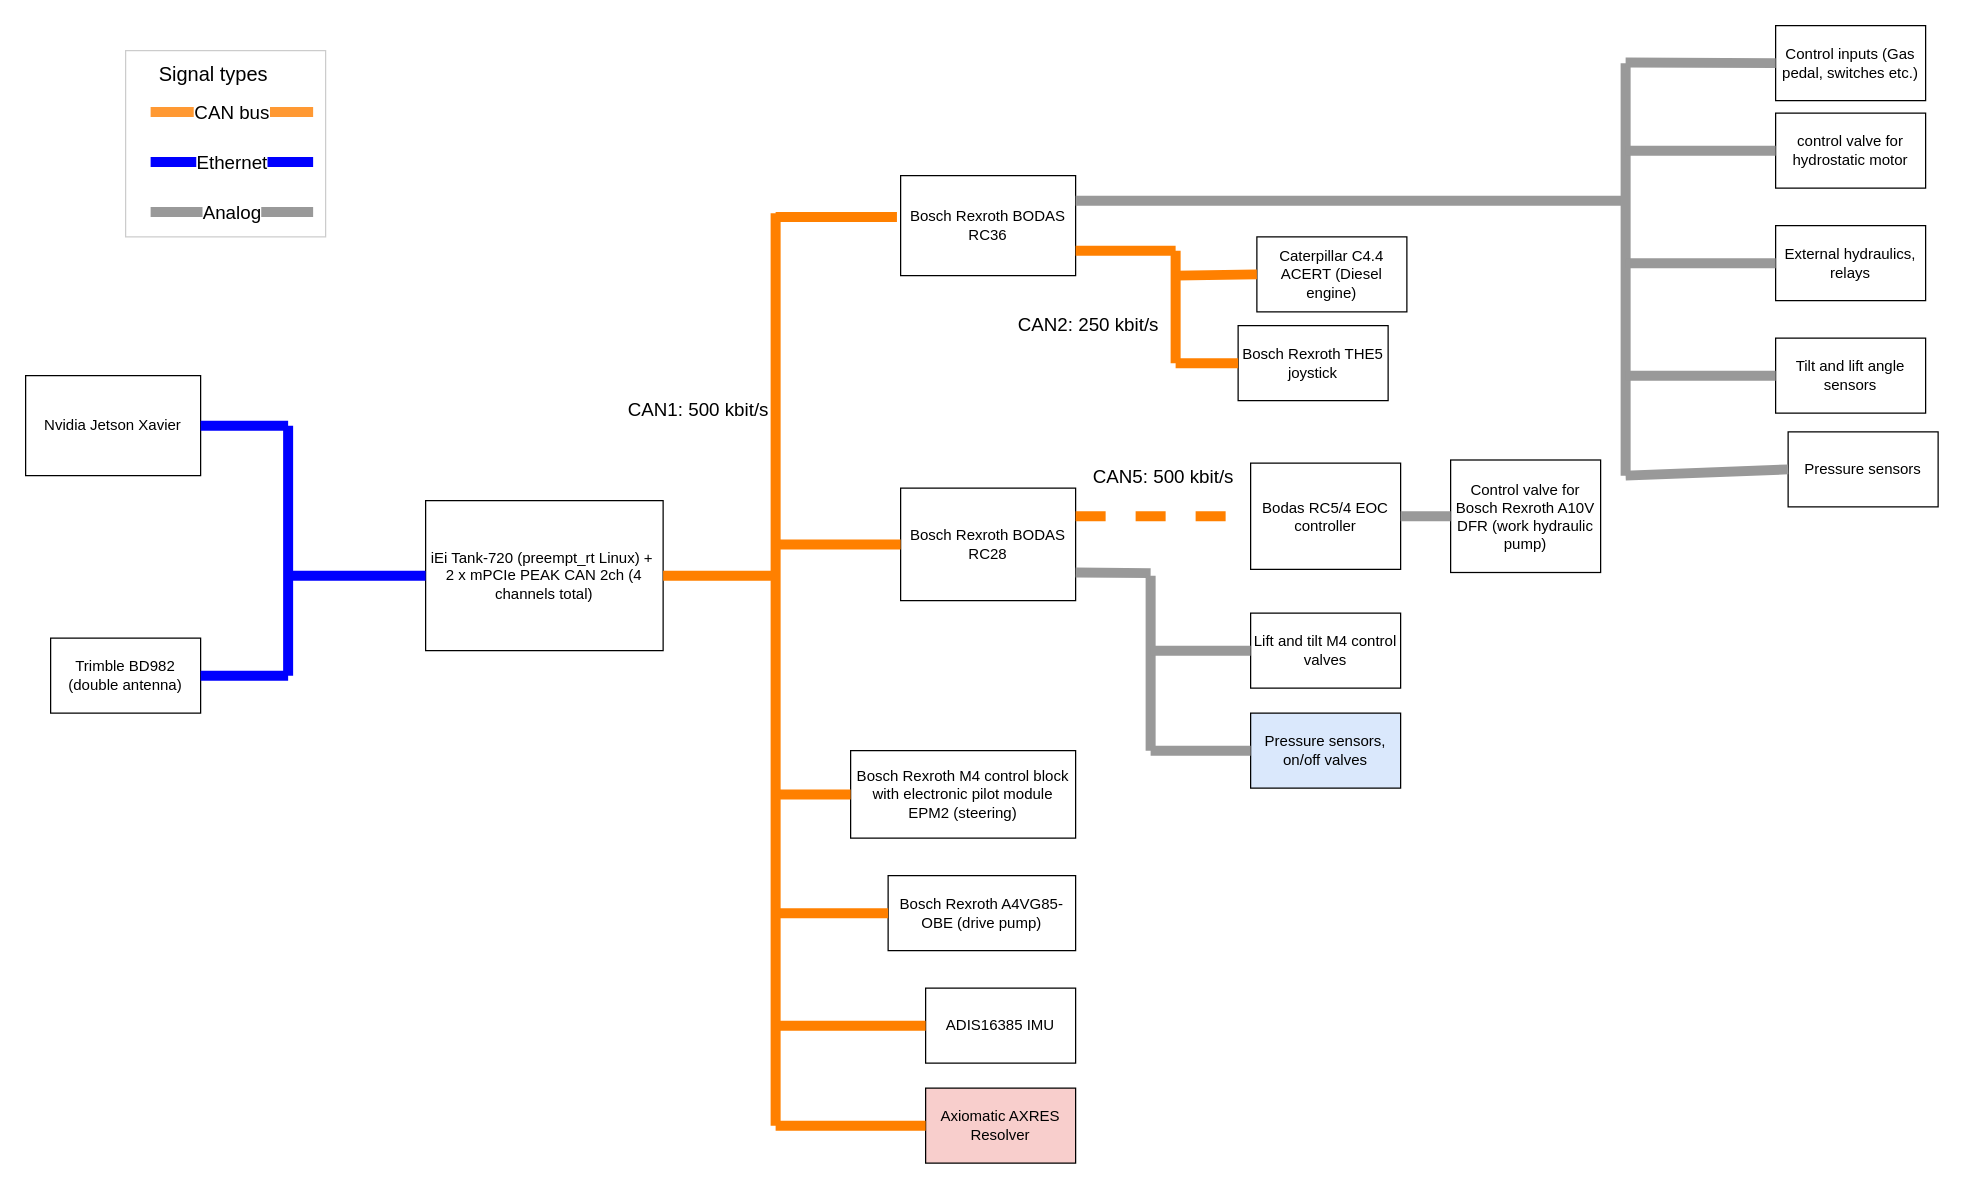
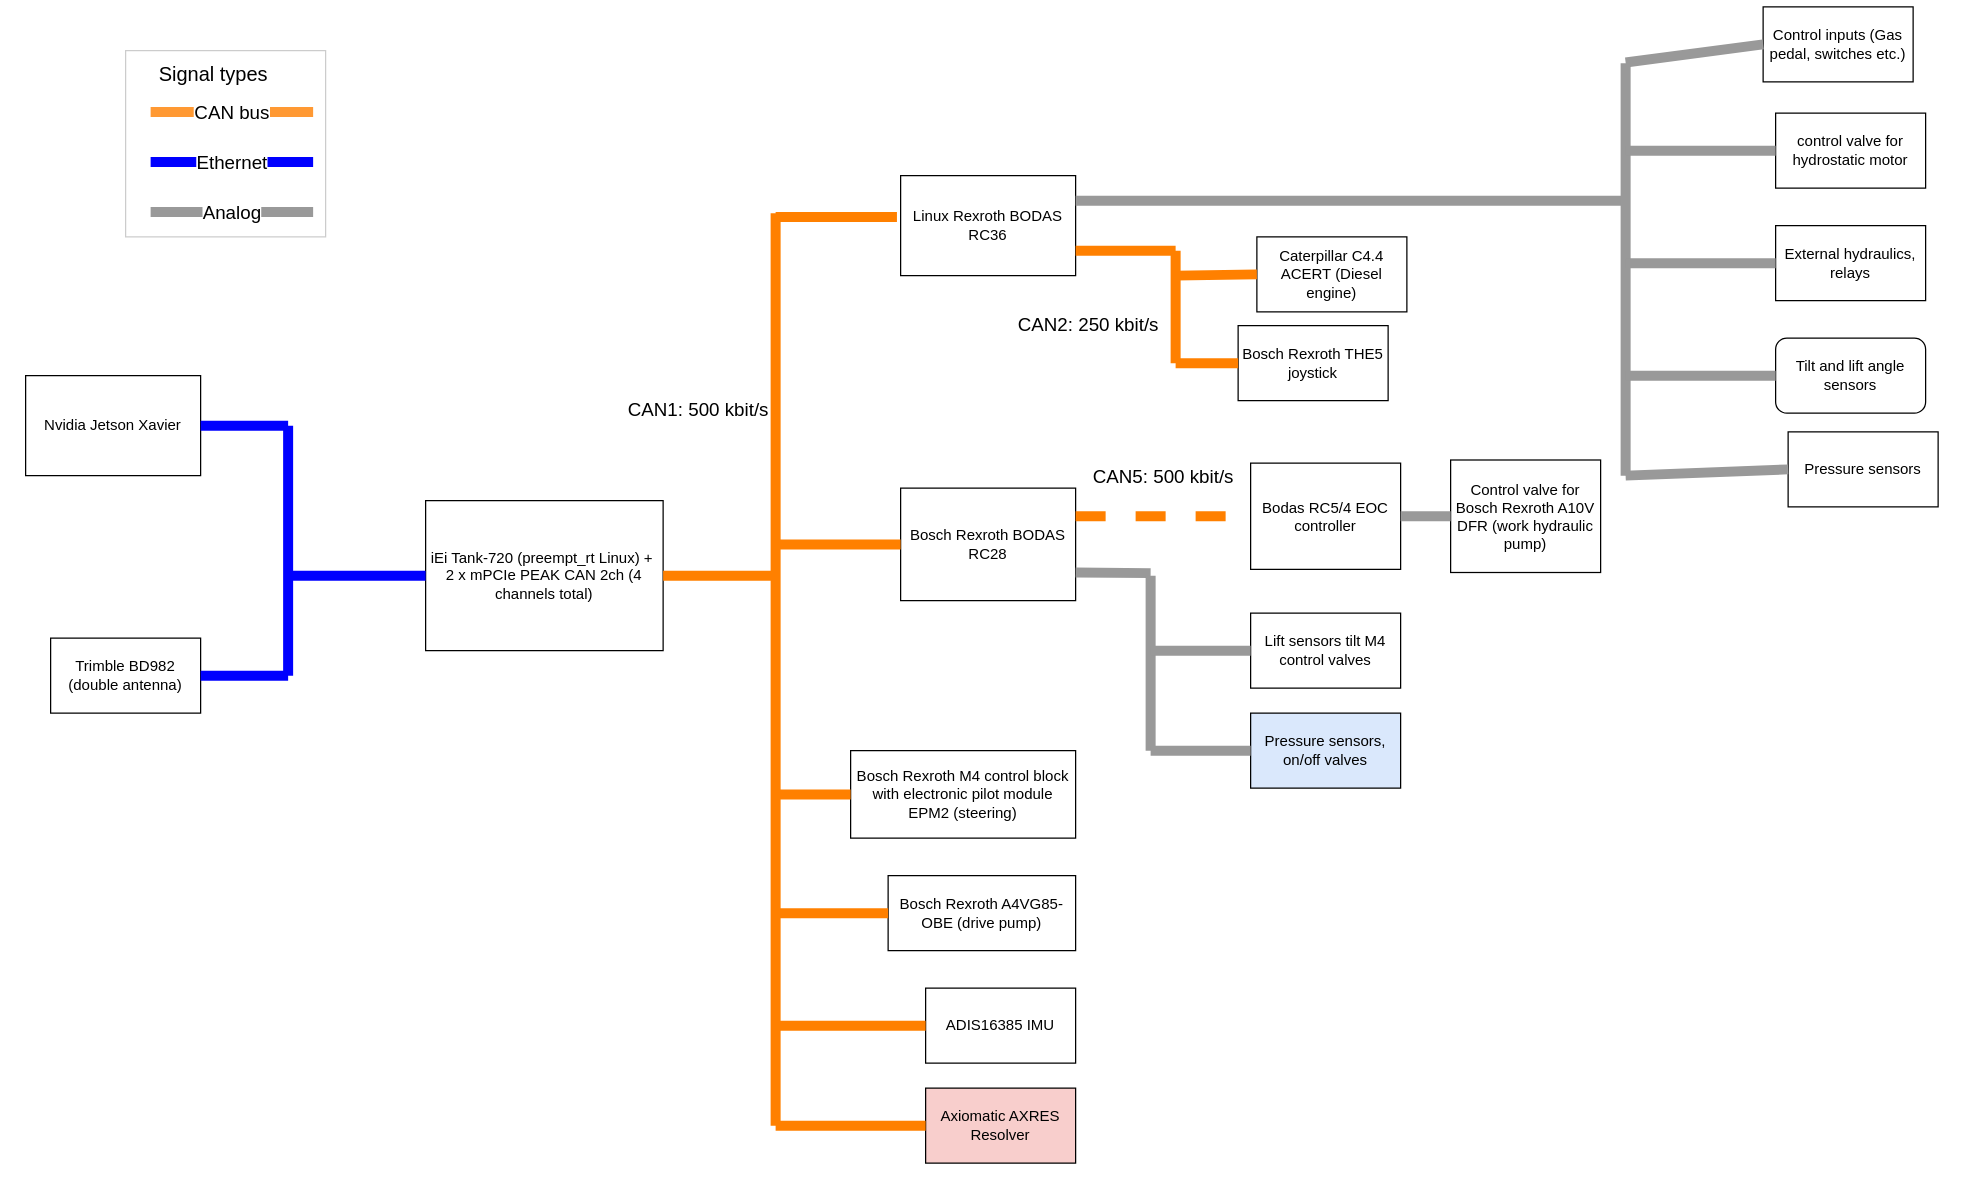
  <mxCell id="0" />
  <mxCell id="1" parent="0" />
- <mxCell id="2" value="Bosch Rexroth BODAS RC36" style="rounded=0;whiteSpace=wrap;html=1;" parent="1" vertex="1"><mxGeometry x="720" y="140" width="140" height="80" as="geometry" /></mxCell>
+ <mxCell id="2" value="Linux Rexroth BODAS RC36" style="rounded=0;whiteSpace=wrap;html=1;" parent="1" vertex="1"><mxGeometry x="720" y="140" width="140" height="80" as="geometry" /></mxCell>
  <mxCell id="3" style="edgeStyle=orthogonalEdgeStyle;rounded=0;orthogonalLoop=1;jettySize=auto;html=1;exitX=0.5;exitY=1;exitDx=0;exitDy=0;" parent="1" source="2" target="2" edge="1"><mxGeometry relative="1" as="geometry" /></mxCell>
  <mxCell id="4" value="Bosch Rexroth BODAS RC28" style="rounded=0;whiteSpace=wrap;html=1;" parent="1" vertex="1"><mxGeometry x="720" y="390" width="140" height="90" as="geometry" /></mxCell>
  <mxCell id="5" value="Nvidia Jetson Xavier" style="rounded=0;whiteSpace=wrap;html=1;" parent="1" vertex="1"><mxGeometry x="20" y="300" width="140" height="80" as="geometry" /></mxCell>
  <mxCell id="6" value="Bosch Rexroth M4 control block with electronic pilot module EPM2 (steering)" style="rounded=0;whiteSpace=wrap;html=1;" parent="1" vertex="1"><mxGeometry x="680" y="600" width="180" height="70" as="geometry" /></mxCell>
  <mxCell id="7" value="iEi Tank-720 (preempt_rt Linux) +&amp;nbsp; 2 x mPCIe PEAK CAN 2ch (4 channels total)" style="rounded=0;whiteSpace=wrap;html=1;" parent="1" vertex="1"><mxGeometry x="340" y="400" width="190" height="120" as="geometry" /></mxCell>
  <mxCell id="8" value="Caterpillar C4.4 ACERT (Diesel engine)" style="rounded=0;whiteSpace=wrap;html=1;" parent="1" vertex="1"><mxGeometry x="1005" y="189" width="120" height="60" as="geometry" /></mxCell>
  <mxCell id="9" value="ADIS16385 IMU" style="rounded=0;whiteSpace=wrap;html=1;" parent="1" vertex="1"><mxGeometry x="740" y="790" width="120" height="60" as="geometry" /></mxCell>
  <mxCell id="10" value="Trimble BD982 (double antenna)" style="rounded=0;whiteSpace=wrap;html=1;" parent="1" vertex="1"><mxGeometry x="40" y="510" width="120" height="60" as="geometry" /></mxCell>
  <mxCell id="11" value="Axiomatic AXRES Resolver" style="rounded=0;whiteSpace=wrap;html=1;fillColor=#f8cecc;" parent="1" vertex="1"><mxGeometry x="740" y="870" width="120" height="60" as="geometry" /></mxCell>
  <mxCell id="12" value="Bosch Rexroth A4VG85-OBE (drive pump)" style="rounded=0;whiteSpace=wrap;html=1;" parent="1" vertex="1"><mxGeometry x="710" y="700" width="150" height="60" as="geometry" /></mxCell>
  <mxCell id="13" value="Bosch Rexroth THE5 joystick" style="rounded=0;whiteSpace=wrap;html=1;" parent="1" vertex="1"><mxGeometry x="990" y="260" width="120" height="60" as="geometry" /></mxCell>
  <mxCell id="14" value="Bodas RC5/4 EOC controller" style="rounded=0;whiteSpace=wrap;html=1;" parent="1" vertex="1"><mxGeometry x="1000" y="370" width="120" height="85" as="geometry" /></mxCell>
- <mxCell id="15" value="Control inputs (Gas pedal, switches etc.)" style="rounded=0;whiteSpace=wrap;html=1;" parent="1" vertex="1"><mxGeometry x="1420" y="20" width="120" height="60" as="geometry" /></mxCell>
+ <mxCell id="15" value="Control inputs (Gas pedal, switches etc.)" style="rounded=0;whiteSpace=wrap;html=1;" parent="1" vertex="1"><mxGeometry x="1410" y="5" width="120" height="60" as="geometry" /></mxCell>
  <mxCell id="16" value="External hydraulics, relays" style="rounded=0;whiteSpace=wrap;html=1;" parent="1" vertex="1"><mxGeometry x="1420" y="180" width="120" height="60" as="geometry" /></mxCell>
  <mxCell id="17" value="control valve for hydrostatic motor" style="rounded=0;whiteSpace=wrap;html=1;" parent="1" vertex="1"><mxGeometry x="1420" y="90" width="120" height="60" as="geometry" /></mxCell>
- <mxCell id="18" value="Tilt and lift angle sensors" style="rounded=0;whiteSpace=wrap;html=1;" parent="1" vertex="1"><mxGeometry x="1420" y="270" width="120" height="60" as="geometry" /></mxCell>
+ <mxCell id="18" value="Tilt and lift angle sensors" style="whiteSpace=wrap;html=1;rounded=1;" parent="1" vertex="1"><mxGeometry x="1420" y="270" width="120" height="60" as="geometry" /></mxCell>
  <mxCell id="19" value="Control valve for Bosch Rexroth A10V DFR (work hydraulic pump)" style="rounded=0;whiteSpace=wrap;html=1;" parent="1" vertex="1"><mxGeometry x="1160" y="367.5" width="120" height="90" as="geometry" /></mxCell>
- <mxCell id="20" value="Lift and tilt M4 control valves" style="rounded=0;whiteSpace=wrap;html=1;" parent="1" vertex="1"><mxGeometry x="1000" y="490" width="120" height="60" as="geometry" /></mxCell>
+ <mxCell id="20" value="Lift sensors tilt M4 control valves" style="rounded=0;whiteSpace=wrap;html=1;" parent="1" vertex="1"><mxGeometry x="1000" y="490" width="120" height="60" as="geometry" /></mxCell>
  <mxCell id="21" value="Pressure sensors, on/off valves" style="rounded=0;whiteSpace=wrap;html=1;fillColor=#dae8fc;" parent="1" vertex="1"><mxGeometry x="1000" y="570" width="120" height="60" as="geometry" /></mxCell>
  <mxCell id="22" value="Pressure sensors" style="rounded=0;whiteSpace=wrap;html=1;" vertex="1" parent="1"><mxGeometry x="1430" y="345" width="120" height="60" as="geometry" /></mxCell>
  <mxCell id="23" value="&lt;font style=&quot;font-size: 15px&quot;&gt;CAN bus&lt;/font&gt;" style="endArrow=none;html=1;strokeColor=#FF9933;strokeWidth=8;" edge="1" parent="1"><mxGeometry width="50" height="50" relative="1" as="geometry"><mxPoint x="120" y="89" as="sourcePoint" /><mxPoint x="250" y="89" as="targetPoint" /><Array as="points" /></mxGeometry></mxCell>
  <mxCell id="24" value="" style="rounded=0;whiteSpace=wrap;html=1;glass=0;opacity=20;fillColor=none;" vertex="1" parent="1"><mxGeometry x="100" y="40" width="160" height="149" as="geometry" /></mxCell>
  <mxCell id="25" value="&lt;font style=&quot;font-size: 15px&quot;&gt;Ethernet&lt;/font&gt;" style="endArrow=none;html=1;strokeColor=#0000FF;strokeWidth=8;" edge="1" parent="1"><mxGeometry width="50" height="50" relative="1" as="geometry"><mxPoint x="120" y="129" as="sourcePoint" /><mxPoint x="250" y="129" as="targetPoint" /></mxGeometry></mxCell>
  <mxCell id="26" value="&lt;font style=&quot;font-size: 15px&quot;&gt;Analog&lt;/font&gt;" style="endArrow=none;html=1;strokeColor=#999999;strokeWidth=8;" edge="1" parent="1"><mxGeometry width="50" height="50" relative="1" as="geometry"><mxPoint x="120" y="169" as="sourcePoint" /><mxPoint x="250" y="169" as="targetPoint" /></mxGeometry></mxCell>
  <mxCell id="27" value="&lt;font style=&quot;font-size: 16px&quot;&gt;Signal types&lt;/font&gt;" style="text;html=1;align=center;verticalAlign=middle;resizable=0;points=[];autosize=1;" vertex="1" parent="1"><mxGeometry x="120" y="49" width="100" height="20" as="geometry" /></mxCell>
  <mxCell id="28" value="" style="endArrow=none;html=1;strokeColor=#FF8000;strokeWidth=8;" edge="1" parent="1"><mxGeometry width="50" height="50" relative="1" as="geometry"><mxPoint x="620" y="900" as="sourcePoint" /><mxPoint x="620" y="170" as="targetPoint" /></mxGeometry></mxCell>
  <mxCell id="29" value="" style="endArrow=none;html=1;strokeColor=#FF8000;strokeWidth=8;exitX=1;exitY=0.5;exitDx=0;exitDy=0;" edge="1" parent="1" source="7"><mxGeometry width="50" height="50" relative="1" as="geometry"><mxPoint x="490" y="410" as="sourcePoint" /><mxPoint x="620" y="460" as="targetPoint" /></mxGeometry></mxCell>
  <mxCell id="30" value="" style="endArrow=none;html=1;strokeColor=#FF8000;strokeWidth=8;entryX=-0.021;entryY=0.413;entryDx=0;entryDy=0;entryPerimeter=0;" edge="1" parent="1" target="2"><mxGeometry width="50" height="50" relative="1" as="geometry"><mxPoint x="620" y="173" as="sourcePoint" /><mxPoint x="720" y="160" as="targetPoint" /></mxGeometry></mxCell>
  <mxCell id="31" value="" style="endArrow=none;html=1;strokeColor=#FF8000;strokeWidth=8;entryX=0;entryY=0.5;entryDx=0;entryDy=0;" edge="1" parent="1" target="4"><mxGeometry width="50" height="50" relative="1" as="geometry"><mxPoint x="620" y="435" as="sourcePoint" /><mxPoint x="770" y="340" as="targetPoint" /></mxGeometry></mxCell>
  <mxCell id="32" value="" style="endArrow=none;html=1;strokeColor=#FF8000;strokeWidth=8;entryX=0;entryY=0.5;entryDx=0;entryDy=0;" edge="1" parent="1" target="6"><mxGeometry width="50" height="50" relative="1" as="geometry"><mxPoint x="620" y="635" as="sourcePoint" /><mxPoint x="750" y="570" as="targetPoint" /></mxGeometry></mxCell>
  <mxCell id="33" value="" style="endArrow=none;html=1;strokeColor=#FF8000;strokeWidth=8;" edge="1" parent="1"><mxGeometry width="50" height="50" relative="1" as="geometry"><mxPoint x="620" y="730" as="sourcePoint" /><mxPoint x="710" y="730" as="targetPoint" /></mxGeometry></mxCell>
  <mxCell id="34" value="" style="endArrow=none;html=1;strokeColor=#FF8000;strokeWidth=8;entryX=0;entryY=0.5;entryDx=0;entryDy=0;" edge="1" parent="1" target="9"><mxGeometry width="50" height="50" relative="1" as="geometry"><mxPoint x="620" y="820" as="sourcePoint" /><mxPoint x="740" y="800" as="targetPoint" /></mxGeometry></mxCell>
  <mxCell id="35" value="" style="endArrow=none;html=1;strokeColor=#FF8000;strokeWidth=8;entryX=0;entryY=0.5;entryDx=0;entryDy=0;" edge="1" parent="1" target="11"><mxGeometry width="50" height="50" relative="1" as="geometry"><mxPoint x="620" y="900" as="sourcePoint" /><mxPoint x="760" y="880" as="targetPoint" /></mxGeometry></mxCell>
  <mxCell id="36" value="" style="endArrow=none;html=1;strokeColor=#FF8000;strokeWidth=8;" edge="1" parent="1"><mxGeometry width="50" height="50" relative="1" as="geometry"><mxPoint x="940" y="290" as="sourcePoint" /><mxPoint x="940" y="200" as="targetPoint" /></mxGeometry></mxCell>
  <mxCell id="37" value="" style="endArrow=none;html=1;strokeColor=#FF8000;strokeWidth=8;exitX=1;exitY=0.75;exitDx=0;exitDy=0;" edge="1" parent="1" source="2"><mxGeometry width="50" height="50" relative="1" as="geometry"><mxPoint x="930" y="130" as="sourcePoint" /><mxPoint x="940" y="200" as="targetPoint" /></mxGeometry></mxCell>
  <mxCell id="38" value="" style="endArrow=none;html=1;strokeColor=#FF8000;strokeWidth=8;entryX=0;entryY=0.5;entryDx=0;entryDy=0;" edge="1" parent="1" target="8"><mxGeometry width="50" height="50" relative="1" as="geometry"><mxPoint x="940" y="220" as="sourcePoint" /><mxPoint x="1120" y="120" as="targetPoint" /></mxGeometry></mxCell>
  <mxCell id="39" value="" style="endArrow=none;html=1;strokeColor=#FF8000;strokeWidth=8;entryX=0;entryY=0.5;entryDx=0;entryDy=0;" edge="1" parent="1" target="13"><mxGeometry width="50" height="50" relative="1" as="geometry"><mxPoint x="940" y="290" as="sourcePoint" /><mxPoint x="1270" y="260" as="targetPoint" /></mxGeometry></mxCell>
  <mxCell id="40" value="" style="endArrow=none;html=1;strokeColor=#999999;strokeWidth=8;exitX=1;exitY=0.25;exitDx=0;exitDy=0;" edge="1" parent="1" source="2"><mxGeometry width="50" height="50" relative="1" as="geometry"><mxPoint x="1100" y="70" as="sourcePoint" /><mxPoint x="1300" y="160" as="targetPoint" /></mxGeometry></mxCell>
  <mxCell id="41" value="" style="endArrow=none;html=1;strokeColor=#999999;strokeWidth=8;" edge="1" parent="1"><mxGeometry width="50" height="50" relative="1" as="geometry"><mxPoint x="1300" y="380" as="sourcePoint" /><mxPoint x="1300" y="50" as="targetPoint" /></mxGeometry></mxCell>
  <mxCell id="42" value="" style="endArrow=none;html=1;strokeColor=#999999;strokeWidth=8;exitX=1;exitY=0.5;exitDx=0;exitDy=0;entryX=0;entryY=0.5;entryDx=0;entryDy=0;" edge="1" parent="1" target="15"><mxGeometry width="50" height="50" relative="1" as="geometry"><mxPoint x="1300" y="49.5" as="sourcePoint" /><mxPoint x="1390" y="49.5" as="targetPoint" /></mxGeometry></mxCell>
  <mxCell id="43" value="" style="endArrow=none;html=1;strokeColor=#999999;strokeWidth=8;entryX=0;entryY=0.5;entryDx=0;entryDy=0;entryPerimeter=0;" edge="1" parent="1" target="17"><mxGeometry width="50" height="50" relative="1" as="geometry"><mxPoint x="1300" y="120" as="sourcePoint" /><mxPoint x="1450" y="130" as="targetPoint" /></mxGeometry></mxCell>
  <mxCell id="44" value="" style="endArrow=none;html=1;strokeColor=#999999;strokeWidth=8;entryX=0;entryY=0.5;entryDx=0;entryDy=0;" edge="1" parent="1" target="16"><mxGeometry width="50" height="50" relative="1" as="geometry"><mxPoint x="1300" y="210" as="sourcePoint" /><mxPoint x="1460" y="210" as="targetPoint" /></mxGeometry></mxCell>
  <mxCell id="45" value="" style="endArrow=none;html=1;strokeColor=#999999;strokeWidth=8;entryX=0;entryY=0.5;entryDx=0;entryDy=0;" edge="1" parent="1" target="18"><mxGeometry width="50" height="50" relative="1" as="geometry"><mxPoint x="1300" y="300" as="sourcePoint" /><mxPoint x="1430" y="270" as="targetPoint" /></mxGeometry></mxCell>
  <mxCell id="46" value="" style="endArrow=none;html=1;strokeColor=#999999;strokeWidth=8;entryX=0;entryY=0.5;entryDx=0;entryDy=0;" edge="1" parent="1" target="22"><mxGeometry width="50" height="50" relative="1" as="geometry"><mxPoint x="1300" y="380" as="sourcePoint" /><mxPoint x="1440" y="370" as="targetPoint" /></mxGeometry></mxCell>
  <mxCell id="47" value="" style="endArrow=none;html=1;strokeColor=#999999;strokeWidth=8;exitX=1;exitY=0.5;exitDx=0;exitDy=0;entryX=0;entryY=0.5;entryDx=0;entryDy=0;" edge="1" parent="1" source="14" target="19"><mxGeometry width="50" height="50" relative="1" as="geometry"><mxPoint x="1200" y="435" as="sourcePoint" /><mxPoint x="1290" y="435" as="targetPoint" /></mxGeometry></mxCell>
  <mxCell id="48" value="" style="endArrow=none;html=1;strokeColor=#FF8000;strokeWidth=8;entryX=0;entryY=0.5;entryDx=0;entryDy=0;exitX=1;exitY=0.25;exitDx=0;exitDy=0;dashed=1;" edge="1" parent="1" source="4" target="14"><mxGeometry width="50" height="50" relative="1" as="geometry"><mxPoint x="900" y="435" as="sourcePoint" /><mxPoint x="1010" y="440" as="targetPoint" /></mxGeometry></mxCell>
  <mxCell id="49" value="" style="endArrow=none;html=1;strokeColor=#999999;strokeWidth=8;exitX=1;exitY=0.75;exitDx=0;exitDy=0;" edge="1" parent="1" source="4"><mxGeometry width="50" height="50" relative="1" as="geometry"><mxPoint x="890" y="470" as="sourcePoint" /><mxPoint x="920" y="458" as="targetPoint" /></mxGeometry></mxCell>
  <mxCell id="50" value="" style="endArrow=none;html=1;strokeColor=#999999;strokeWidth=8;" edge="1" parent="1"><mxGeometry width="50" height="50" relative="1" as="geometry"><mxPoint x="920" y="600" as="sourcePoint" /><mxPoint x="920" y="460" as="targetPoint" /></mxGeometry></mxCell>
  <mxCell id="51" value="" style="endArrow=none;html=1;strokeColor=#999999;strokeWidth=8;entryX=0;entryY=0.5;entryDx=0;entryDy=0;" edge="1" parent="1" target="21"><mxGeometry width="50" height="50" relative="1" as="geometry"><mxPoint x="920" y="600" as="sourcePoint" /><mxPoint x="990" y="599.58" as="targetPoint" /></mxGeometry></mxCell>
  <mxCell id="52" value="" style="endArrow=none;html=1;strokeColor=#999999;strokeWidth=8;entryX=0;entryY=0.5;entryDx=0;entryDy=0;" edge="1" parent="1" target="20"><mxGeometry width="50" height="50" relative="1" as="geometry"><mxPoint x="920" y="520" as="sourcePoint" /><mxPoint x="1000" y="520" as="targetPoint" /></mxGeometry></mxCell>
  <mxCell id="53" value="" style="endArrow=none;html=1;strokeColor=#0000FF;strokeWidth=8;" edge="1" parent="1"><mxGeometry width="50" height="50" relative="1" as="geometry"><mxPoint x="230" y="540" as="sourcePoint" /><mxPoint x="230" y="340" as="targetPoint" /></mxGeometry></mxCell>
  <mxCell id="54" value="" style="endArrow=none;html=1;strokeColor=#0000FF;strokeWidth=8;exitX=1;exitY=0.5;exitDx=0;exitDy=0;" edge="1" parent="1" source="5"><mxGeometry width="50" height="50" relative="1" as="geometry"><mxPoint x="300" y="330" as="sourcePoint" /><mxPoint x="230" y="340" as="targetPoint" /></mxGeometry></mxCell>
  <mxCell id="55" value="" style="endArrow=none;html=1;strokeColor=#0000FF;strokeWidth=8;exitX=1;exitY=0.5;exitDx=0;exitDy=0;" edge="1" parent="1" source="10"><mxGeometry width="50" height="50" relative="1" as="geometry"><mxPoint x="220" y="590" as="sourcePoint" /><mxPoint x="230" y="540" as="targetPoint" /></mxGeometry></mxCell>
  <mxCell id="56" value="" style="endArrow=none;html=1;strokeColor=#0000FF;strokeWidth=8;entryX=0;entryY=0.5;entryDx=0;entryDy=0;" edge="1" parent="1" target="7"><mxGeometry width="50" height="50" relative="1" as="geometry"><mxPoint x="230" y="460" as="sourcePoint" /><mxPoint x="330" y="430" as="targetPoint" /></mxGeometry></mxCell>
  <mxCell id="57" value="&lt;font style=&quot;font-size: 15px&quot;&gt;CAN1: 500 kbit/s&lt;/font&gt;" style="text;html=1;align=center;verticalAlign=middle;resizable=0;points=[];autosize=1;" vertex="1" parent="1"><mxGeometry x="498" y="317" width="120" height="20" as="geometry" /></mxCell>
  <mxCell id="58" value="&lt;font style=&quot;font-size: 15px&quot;&gt;CAN5: 500 kbit/s&lt;/font&gt;" style="text;html=1;align=center;verticalAlign=middle;resizable=0;points=[];autosize=1;" vertex="1" parent="1"><mxGeometry x="870" y="370" width="120" height="20" as="geometry" /></mxCell>
  <mxCell id="59" value="&lt;font style=&quot;font-size: 15px&quot;&gt;CAN2: 250 kbit/s&lt;/font&gt;" style="text;html=1;align=center;verticalAlign=middle;resizable=0;points=[];autosize=1;" vertex="1" parent="1"><mxGeometry x="810" y="249" width="120" height="20" as="geometry" /></mxCell>
